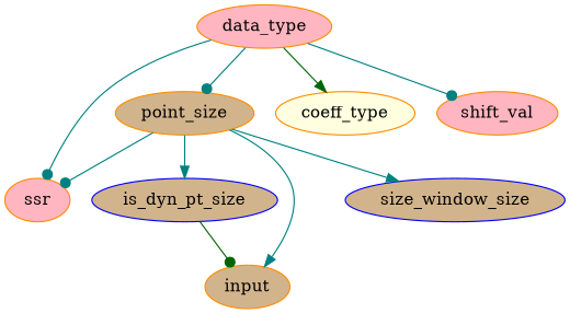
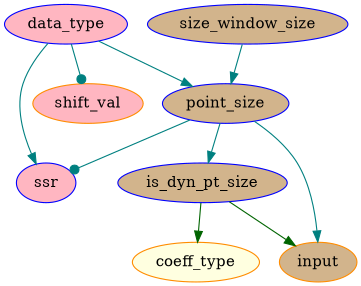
  digraph {
    node [color=darkorange fillcolor=tan style=filled]
    edge [arrowhead=normal color=teal]
-   data_type [fillcolor=lightpink]
-   ssr [fillcolor=lightpink]
-   point_size
+   data_type [color=blue fillcolor=lightpink]
+   ssr [color=blue fillcolor=lightpink]
+   point_size [color=blue]
    coeff_type [fillcolor=lightyellow]
    shift_val [fillcolor=lightpink]
    is_dyn_pt_size [color=blue]
    n7 [label=input]
    n8 [color=blue label=size_window_size]
-   data_type -> ssr [arrowhead=dot]
-   data_type -> point_size [arrowhead=dot]
-   data_type -> coeff_type [color=darkgreen]
+   data_type -> ssr
+   data_type -> point_size
+   is_dyn_pt_size -> coeff_type [color=darkgreen]
    data_type -> shift_val [arrowhead=dot]
    point_size -> ssr [arrowhead=dot]
    point_size -> is_dyn_pt_size
    point_size -> n7
-   point_size -> n8
-   is_dyn_pt_size -> n7 [arrowhead=dot color=darkgreen]
+   n8 -> point_size
+   is_dyn_pt_size -> n7 [color=darkgreen]
  }
